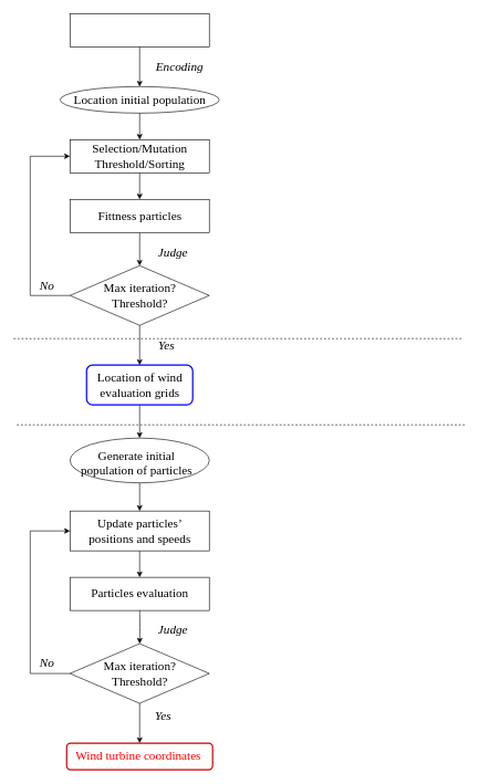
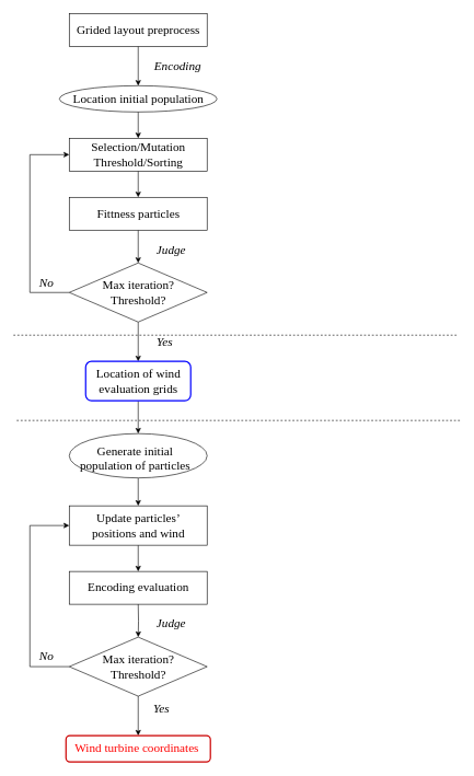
  <mxCell id="0" />
  <mxCell id="1" parent="0" />
  <mxCell id="2" style="edgeStyle=orthogonalEdgeStyle;rounded=0;orthogonalLoop=1;jettySize=auto;html=1;entryX=0.5;entryY=0;entryDx=0;entryDy=0;fontFamily=Times New Roman;" edge="1" parent="1" source="3" target="5"><mxGeometry relative="1" as="geometry" /></mxCell>
  <mxCell id="3" value="" style="rounded=0;whiteSpace=wrap;html=1;fontFamily=Times New Roman;" vertex="1" parent="1"><mxGeometry x="105" y="20" width="210" height="50" as="geometry" /></mxCell>
+ <mxCell id="4" value="&lt;p style=&quot;margin-top: 0pt ; margin-bottom: 0pt ; margin-left: 0in ; direction: ltr ; unicode-bidi: embed ; vertical-align: baseline ; word-break: normal&quot;&gt;&lt;span style=&quot;font-size: 14pt ; color: black&quot;&gt;Grided layout preprocess&lt;/span&gt;&lt;/p&gt;" style="text;html=1;resizable=0;autosize=1;align=center;verticalAlign=middle;points=[];fillColor=none;strokeColor=none;rounded=0;fontFamily=Times New Roman;" vertex="1" parent="1"><mxGeometry x="110" y="35" width="200" height="20" as="geometry" /></mxCell>
  <mxCell id="5" value="" style="ellipse;whiteSpace=wrap;html=1;fontFamily=Times New Roman;" vertex="1" parent="1"><mxGeometry x="90" y="130" width="240" height="40" as="geometry" /></mxCell>
  <mxCell id="6" style="edgeStyle=orthogonalEdgeStyle;rounded=0;orthogonalLoop=1;jettySize=auto;html=1;entryX=0.5;entryY=0;entryDx=0;entryDy=0;fontFamily=Times New Roman;exitX=0.5;exitY=1;exitDx=0;exitDy=0;" edge="1" parent="1" source="5" target="16"><mxGeometry relative="1" as="geometry"><mxPoint x="210" y="180" as="sourcePoint" /></mxGeometry></mxCell>
  <mxCell id="7" value="&lt;p style=&quot;margin-top: 0pt ; margin-bottom: 0pt ; margin-left: 0in ; direction: ltr ; unicode-bidi: embed ; vertical-align: baseline ; word-break: normal&quot;&gt;&lt;span style=&quot;font-size: 14pt ; color: black&quot;&gt;Location initial population&lt;/span&gt;&lt;/p&gt;" style="text;html=1;resizable=0;autosize=1;align=center;verticalAlign=middle;points=[];fillColor=none;strokeColor=none;rounded=0;fontFamily=Times New Roman;" vertex="1" parent="1"><mxGeometry x="100" y="140" width="220" height="20" as="geometry" /></mxCell>
  <mxCell id="8" style="edgeStyle=orthogonalEdgeStyle;rounded=0;orthogonalLoop=1;jettySize=auto;html=1;entryX=0.5;entryY=0;entryDx=0;entryDy=0;fontFamily=Times New Roman;" edge="1" parent="1" source="9" target="13"><mxGeometry relative="1" as="geometry" /></mxCell>
  <mxCell id="9" value="" style="rounded=0;whiteSpace=wrap;html=1;fontFamily=Times New Roman;" vertex="1" parent="1"><mxGeometry x="105" y="300" width="210" height="50" as="geometry" /></mxCell>
  <mxCell id="10" value="&lt;p style=&quot;margin-top: 0pt ; margin-bottom: 0pt ; margin-left: 0in ; direction: ltr ; unicode-bidi: embed ; vertical-align: baseline ; word-break: normal&quot;&gt;&lt;span style=&quot;font-size: 14pt ; color: black&quot;&gt;Fittness particles&lt;/span&gt;&lt;/p&gt;" style="text;html=1;resizable=0;autosize=1;align=center;verticalAlign=middle;points=[];fillColor=none;strokeColor=none;rounded=0;fontFamily=Times New Roman;" vertex="1" parent="1"><mxGeometry x="130" y="315" width="160" height="20" as="geometry" /></mxCell>
  <mxCell id="11" style="edgeStyle=orthogonalEdgeStyle;rounded=0;orthogonalLoop=1;jettySize=auto;html=1;entryX=0;entryY=0.5;entryDx=0;entryDy=0;fontFamily=Times New Roman;exitX=0;exitY=0.5;exitDx=0;exitDy=0;" edge="1" parent="1" source="13" target="16"><mxGeometry relative="1" as="geometry"><Array as="points"><mxPoint x="45" y="445" /><mxPoint x="45" y="235" /></Array></mxGeometry></mxCell>
  <mxCell id="12" style="edgeStyle=orthogonalEdgeStyle;rounded=0;orthogonalLoop=1;jettySize=auto;html=1;entryX=0.5;entryY=0;entryDx=0;entryDy=0;fontFamily=Times New Roman;" edge="1" parent="1" source="13" target="22"><mxGeometry relative="1" as="geometry" /></mxCell>
  <mxCell id="13" value="" style="rhombus;whiteSpace=wrap;html=1;fontFamily=Times New Roman;" vertex="1" parent="1"><mxGeometry x="105" y="400" width="210" height="90" as="geometry" /></mxCell>
  <mxCell id="14" value="&lt;p style=&quot;margin-top: 0pt ; margin-bottom: 0pt ; margin-left: 0in ; direction: ltr ; unicode-bidi: embed ; vertical-align: baseline ; word-break: normal&quot;&gt;&lt;span style=&quot;font-size: 14pt ; color: black&quot;&gt;Max iteration?&lt;/span&gt;&lt;/p&gt;&lt;p style=&quot;margin-top: 0pt ; margin-bottom: 0pt ; margin-left: 0in ; direction: ltr ; unicode-bidi: embed ; vertical-align: baseline ; word-break: normal&quot;&gt;&lt;span style=&quot;font-size: 14pt ; color: black&quot;&gt;Threshold?&lt;/span&gt;&lt;/p&gt;" style="text;html=1;resizable=0;autosize=1;align=center;verticalAlign=middle;points=[];fillColor=none;strokeColor=none;rounded=0;fontFamily=Times New Roman;" vertex="1" parent="1"><mxGeometry x="150" y="425" width="120" height="40" as="geometry" /></mxCell>
  <mxCell id="15" style="edgeStyle=orthogonalEdgeStyle;rounded=0;orthogonalLoop=1;jettySize=auto;html=1;entryX=0.5;entryY=0;entryDx=0;entryDy=0;fontFamily=Times New Roman;" edge="1" parent="1" source="16" target="9"><mxGeometry relative="1" as="geometry" /></mxCell>
  <mxCell id="16" value="" style="rounded=0;whiteSpace=wrap;html=1;fontFamily=Times New Roman;" vertex="1" parent="1"><mxGeometry x="105" y="210" width="210" height="50" as="geometry" /></mxCell>
  <mxCell id="17" value="&lt;p style=&quot;margin-top: 0pt ; margin-bottom: 0pt ; margin-left: 0in ; direction: ltr ; unicode-bidi: embed ; vertical-align: baseline ; word-break: normal&quot;&gt;&lt;span style=&quot;font-size: 14pt ; color: black&quot;&gt;Selection/Mutation&lt;/span&gt;&lt;/p&gt;&lt;p style=&quot;margin-top: 0pt ; margin-bottom: 0pt ; margin-left: 0in ; direction: ltr ; unicode-bidi: embed ; vertical-align: baseline ; word-break: normal&quot;&gt;&lt;span style=&quot;font-size: 14pt ; color: black&quot;&gt;Threshold/Sorting&lt;/span&gt;&lt;/p&gt;" style="text;html=1;resizable=0;autosize=1;align=center;verticalAlign=middle;points=[];fillColor=none;strokeColor=none;rounded=0;fontFamily=Times New Roman;" vertex="1" parent="1"><mxGeometry x="130" y="215" width="160" height="40" as="geometry" /></mxCell>
  <mxCell id="18" value="&lt;p style=&quot;margin-top: 0pt ; margin-bottom: 0pt ; margin-left: 0in ; text-align: left ; direction: ltr ; unicode-bidi: embed ; word-break: normal&quot;&gt;&lt;span style=&quot;font-size: 14pt&quot;&gt;&lt;i&gt;Encoding&lt;/i&gt;&lt;/span&gt;&lt;/p&gt;" style="text;html=1;resizable=0;autosize=1;align=center;verticalAlign=middle;points=[];fillColor=none;strokeColor=none;rounded=0;fontFamily=Times New Roman;" vertex="1" parent="1"><mxGeometry x="225" y="90" width="90" height="20" as="geometry" /></mxCell>
  <mxCell id="19" value="&lt;p style=&quot;margin-top: 0pt ; margin-bottom: 0pt ; margin-left: 0in ; text-align: left ; direction: ltr ; unicode-bidi: embed ; word-break: normal&quot;&gt;&lt;span style=&quot;font-size: 14pt&quot;&gt;&lt;i&gt;Judge&lt;/i&gt;&lt;/span&gt;&lt;/p&gt;" style="text;html=1;resizable=0;autosize=1;align=center;verticalAlign=middle;points=[];fillColor=none;strokeColor=none;rounded=0;fontFamily=Times New Roman;" vertex="1" parent="1"><mxGeometry x="230" y="370" width="60" height="20" as="geometry" /></mxCell>
  <mxCell id="20" value="&lt;p style=&quot;margin-top: 0pt ; margin-bottom: 0pt ; margin-left: 0in ; text-align: left ; direction: ltr ; unicode-bidi: embed ; word-break: normal&quot;&gt;&lt;span style=&quot;font-size: 14pt&quot;&gt;&lt;i&gt;No&lt;/i&gt;&lt;/span&gt;&lt;/p&gt;" style="text;html=1;resizable=0;autosize=1;align=center;verticalAlign=middle;points=[];fillColor=none;strokeColor=none;rounded=0;fontFamily=Times New Roman;" vertex="1" parent="1"><mxGeometry x="50" y="420" width="40" height="20" as="geometry" /></mxCell>
  <mxCell id="21" style="edgeStyle=orthogonalEdgeStyle;rounded=0;orthogonalLoop=1;jettySize=auto;html=1;entryX=0.5;entryY=0;entryDx=0;entryDy=0;fontFamily=Times New Roman;" edge="1" parent="1" source="22" target="26"><mxGeometry relative="1" as="geometry" /></mxCell>
  <mxCell id="22" value="" style="rounded=1;whiteSpace=wrap;html=1;fontFamily=Times New Roman;strokeWidth=2;strokeColor=#0000FF;" vertex="1" parent="1"><mxGeometry x="130" y="550" width="160" height="60" as="geometry" /></mxCell>
  <mxCell id="23" value="&lt;p style=&quot;margin-top: 0pt ; margin-bottom: 0pt ; margin-left: 0in ; direction: ltr ; unicode-bidi: embed ; vertical-align: baseline ; word-break: normal&quot;&gt;&lt;span style=&quot;font-size: 14pt ; color: black&quot;&gt;Location&lt;/span&gt;&lt;span style=&quot;font-size: 14pt ; color: black&quot;&gt; &lt;/span&gt;&lt;span style=&quot;font-size: 14pt ; color: black&quot;&gt;of&amp;nbsp;&lt;/span&gt;&lt;span style=&quot;font-size: 14pt ; color: black&quot;&gt;wind&lt;/span&gt;&lt;/p&gt;&lt;p style=&quot;margin-top: 0pt ; margin-bottom: 0pt ; margin-left: 0in ; direction: ltr ; unicode-bidi: embed ; vertical-align: baseline ; word-break: normal&quot;&gt;&lt;span style=&quot;font-size: 14pt ; color: black&quot;&gt;evaluation&amp;nbsp;&lt;/span&gt;&lt;span style=&quot;font-size: 14pt ; color: black&quot;&gt;grids&lt;/span&gt;&lt;br&gt;&lt;/p&gt;" style="text;html=1;resizable=0;autosize=1;align=center;verticalAlign=middle;points=[];fillColor=none;strokeColor=none;rounded=0;fontFamily=Times New Roman;" vertex="1" parent="1"><mxGeometry x="140" y="560" width="140" height="40" as="geometry" /></mxCell>
  <mxCell id="24" value="&lt;p style=&quot;margin-top: 0pt ; margin-bottom: 0pt ; margin-left: 0in ; text-align: left ; direction: ltr ; unicode-bidi: embed ; word-break: normal&quot;&gt;&lt;span style=&quot;font-size: 14pt&quot;&gt;&lt;i&gt;Yes&lt;/i&gt;&lt;/span&gt;&lt;/p&gt;" style="text;html=1;resizable=0;autosize=1;align=center;verticalAlign=middle;points=[];fillColor=none;strokeColor=none;rounded=0;fontFamily=Times New Roman;" vertex="1" parent="1"><mxGeometry x="230" y="510" width="40" height="20" as="geometry" /></mxCell>
  <mxCell id="25" style="edgeStyle=orthogonalEdgeStyle;rounded=0;orthogonalLoop=1;jettySize=auto;html=1;entryX=0.5;entryY=0;entryDx=0;entryDy=0;fontFamily=Times New Roman;" edge="1" parent="1" source="26" target="31"><mxGeometry relative="1" as="geometry" /></mxCell>
  <mxCell id="26" value="" style="ellipse;whiteSpace=wrap;html=1;fontFamily=Times New Roman;" vertex="1" parent="1"><mxGeometry x="105" y="660" width="210" height="67.5" as="geometry" /></mxCell>
  <mxCell id="27" value="&lt;p style=&quot;margin-top: 0pt ; margin-bottom: 0pt ; margin-left: 0in ; direction: ltr ; unicode-bidi: embed ; vertical-align: baseline ; word-break: normal&quot;&gt;&lt;span style=&quot;font-size: 14pt ; color: black&quot;&gt;Generate&amp;nbsp;&lt;/span&gt;&lt;span style=&quot;font-size: 14pt ; color: black&quot;&gt;initial&lt;br&gt;population of particles&lt;/span&gt;&lt;/p&gt;" style="text;html=1;resizable=0;autosize=1;align=center;verticalAlign=middle;points=[];fillColor=none;strokeColor=none;rounded=0;fontFamily=Times New Roman;" vertex="1" parent="1"><mxGeometry x="115" y="677.5" width="180" height="40" as="geometry" /></mxCell>
  <mxCell id="28" value="" style="rounded=0;whiteSpace=wrap;html=1;fontFamily=Times New Roman;" vertex="1" parent="1"><mxGeometry x="105" y="870" width="210" height="50" as="geometry" /></mxCell>
- <mxCell id="29" value="&lt;p style=&quot;margin-top: 0pt ; margin-bottom: 0pt ; margin-left: 0in ; direction: ltr ; unicode-bidi: embed ; vertical-align: baseline ; word-break: normal&quot;&gt;&lt;span style=&quot;font-size: 14pt ; color: black&quot;&gt;Particles&amp;nbsp;&lt;/span&gt;&lt;span style=&quot;font-size: 14pt ; color: black&quot;&gt;evaluation&lt;/span&gt;&lt;/p&gt;" style="text;html=1;resizable=0;autosize=1;align=center;verticalAlign=middle;points=[];fillColor=none;strokeColor=none;rounded=0;fontFamily=Times New Roman;" vertex="1" parent="1"><mxGeometry x="130" y="885" width="160" height="20" as="geometry" /></mxCell>
+ <mxCell id="29" value="&lt;p style=&quot;margin-top: 0pt ; margin-bottom: 0pt ; margin-left: 0in ; direction: ltr ; unicode-bidi: embed ; vertical-align: baseline ; word-break: normal&quot;&gt;&lt;span style=&quot;font-size: 14pt ; color: black&quot;&gt;Encoding&amp;nbsp;&lt;/span&gt;&lt;span style=&quot;font-size: 14pt ; color: black&quot;&gt;evaluation&lt;/span&gt;&lt;/p&gt;" style="text;html=1;resizable=0;autosize=1;align=center;verticalAlign=middle;points=[];fillColor=none;strokeColor=none;rounded=0;fontFamily=Times New Roman;" vertex="1" parent="1"><mxGeometry x="130" y="885" width="160" height="20" as="geometry" /></mxCell>
  <mxCell id="30" style="edgeStyle=orthogonalEdgeStyle;rounded=0;orthogonalLoop=1;jettySize=auto;html=1;entryX=0.5;entryY=0;entryDx=0;entryDy=0;fontFamily=Times New Roman;" edge="1" parent="1" source="31" target="28"><mxGeometry relative="1" as="geometry" /></mxCell>
  <mxCell id="31" value="" style="rounded=0;whiteSpace=wrap;html=1;fontFamily=Times New Roman;" vertex="1" parent="1"><mxGeometry x="105" y="770" width="210" height="60" as="geometry" /></mxCell>
- <mxCell id="32" value="&lt;p style=&quot;margin-top: 0pt ; margin-bottom: 0pt ; margin-left: 0in ; direction: ltr ; unicode-bidi: embed ; vertical-align: baseline ; word-break: normal&quot;&gt;&lt;span style=&quot;font-size: 14pt ; color: black&quot;&gt;Update&amp;nbsp;&lt;/span&gt;&lt;span style=&quot;font-size: 14pt ; color: black&quot;&gt;particles’&lt;/span&gt;&lt;/p&gt;&lt;p style=&quot;margin-top: 0pt ; margin-bottom: 0pt ; margin-left: 0in ; direction: ltr ; unicode-bidi: embed ; vertical-align: baseline ; word-break: normal&quot;&gt;&lt;span style=&quot;font-size: 14pt ; color: black&quot;&gt;positions&amp;nbsp;&lt;/span&gt;&lt;span style=&quot;font-size: 14pt ; color: black&quot;&gt;and&amp;nbsp;&lt;/span&gt;&lt;span style=&quot;font-size: 14pt ; color: black&quot;&gt;speeds&lt;/span&gt;&lt;/p&gt;" style="text;html=1;resizable=0;autosize=1;align=center;verticalAlign=middle;points=[];fillColor=none;strokeColor=none;rounded=0;fontFamily=Times New Roman;" vertex="1" parent="1"><mxGeometry x="125" y="780" width="170" height="40" as="geometry" /></mxCell>
+ <mxCell id="32" value="&lt;p style=&quot;margin-top: 0pt ; margin-bottom: 0pt ; margin-left: 0in ; direction: ltr ; unicode-bidi: embed ; vertical-align: baseline ; word-break: normal&quot;&gt;&lt;span style=&quot;font-size: 14pt ; color: black&quot;&gt;Update&amp;nbsp;&lt;/span&gt;&lt;span style=&quot;font-size: 14pt ; color: black&quot;&gt;particles’&lt;/span&gt;&lt;/p&gt;&lt;p style=&quot;margin-top: 0pt ; margin-bottom: 0pt ; margin-left: 0in ; direction: ltr ; unicode-bidi: embed ; vertical-align: baseline ; word-break: normal&quot;&gt;&lt;span style=&quot;font-size: 14pt ; color: black&quot;&gt;positions&amp;nbsp;&lt;/span&gt;&lt;span style=&quot;font-size: 14pt ; color: black&quot;&gt;and&amp;nbsp;&lt;/span&gt;&lt;span style=&quot;font-size: 14pt ; color: black&quot;&gt;wind&lt;/span&gt;&lt;/p&gt;" style="text;html=1;resizable=0;autosize=1;align=center;verticalAlign=middle;points=[];fillColor=none;strokeColor=none;rounded=0;fontFamily=Times New Roman;" vertex="1" parent="1"><mxGeometry x="125" y="780" width="170" height="40" as="geometry" /></mxCell>
  <mxCell id="33" style="edgeStyle=orthogonalEdgeStyle;rounded=0;orthogonalLoop=1;jettySize=auto;html=1;entryX=0.5;entryY=0;entryDx=0;entryDy=0;fontFamily=Times New Roman;" edge="1" parent="1" target="36"><mxGeometry relative="1" as="geometry"><mxPoint x="210" y="920" as="sourcePoint" /></mxGeometry></mxCell>
  <mxCell id="34" style="edgeStyle=orthogonalEdgeStyle;rounded=0;orthogonalLoop=1;jettySize=auto;html=1;entryX=0;entryY=0.5;entryDx=0;entryDy=0;fontFamily=Times New Roman;" edge="1" parent="1" source="36" target="31"><mxGeometry relative="1" as="geometry"><Array as="points"><mxPoint x="45" y="1015" /><mxPoint x="45" y="800" /></Array></mxGeometry></mxCell>
  <mxCell id="35" style="edgeStyle=orthogonalEdgeStyle;rounded=0;orthogonalLoop=1;jettySize=auto;html=1;entryX=0.5;entryY=0;entryDx=0;entryDy=0;fontFamily=Times New Roman;" edge="1" parent="1" source="36" target="41"><mxGeometry relative="1" as="geometry" /></mxCell>
  <mxCell id="36" value="" style="rhombus;whiteSpace=wrap;html=1;fontFamily=Times New Roman;" vertex="1" parent="1"><mxGeometry x="105" y="970" width="210" height="90" as="geometry" /></mxCell>
  <mxCell id="37" value="&lt;p style=&quot;margin-top: 0pt ; margin-bottom: 0pt ; margin-left: 0in ; direction: ltr ; unicode-bidi: embed ; vertical-align: baseline ; word-break: normal&quot;&gt;&lt;span style=&quot;font-size: 14pt ; color: black&quot;&gt;Max iteration?&lt;/span&gt;&lt;/p&gt;&lt;p style=&quot;margin-top: 0pt ; margin-bottom: 0pt ; margin-left: 0in ; direction: ltr ; unicode-bidi: embed ; vertical-align: baseline ; word-break: normal&quot;&gt;&lt;span style=&quot;font-size: 14pt ; color: black&quot;&gt;Threshold?&lt;/span&gt;&lt;/p&gt;" style="text;html=1;resizable=0;autosize=1;align=center;verticalAlign=middle;points=[];fillColor=none;strokeColor=none;rounded=0;fontFamily=Times New Roman;" vertex="1" parent="1"><mxGeometry x="150" y="995" width="120" height="40" as="geometry" /></mxCell>
  <mxCell id="38" value="&lt;p style=&quot;margin-top: 0pt ; margin-bottom: 0pt ; margin-left: 0in ; text-align: left ; direction: ltr ; unicode-bidi: embed ; word-break: normal&quot;&gt;&lt;span style=&quot;font-size: 14pt&quot;&gt;&lt;i&gt;Judge&lt;/i&gt;&lt;/span&gt;&lt;/p&gt;" style="text;html=1;resizable=0;autosize=1;align=center;verticalAlign=middle;points=[];fillColor=none;strokeColor=none;rounded=0;fontFamily=Times New Roman;" vertex="1" parent="1"><mxGeometry x="230" y="940" width="60" height="20" as="geometry" /></mxCell>
  <mxCell id="39" value="&lt;p style=&quot;margin-top: 0pt ; margin-bottom: 0pt ; margin-left: 0in ; text-align: left ; direction: ltr ; unicode-bidi: embed ; word-break: normal&quot;&gt;&lt;span style=&quot;font-size: 14pt&quot;&gt;&lt;i&gt;No&lt;/i&gt;&lt;/span&gt;&lt;/p&gt;" style="text;html=1;resizable=0;autosize=1;align=center;verticalAlign=middle;points=[];fillColor=none;strokeColor=none;rounded=0;fontFamily=Times New Roman;" vertex="1" parent="1"><mxGeometry x="50" y="990" width="40" height="20" as="geometry" /></mxCell>
  <mxCell id="40" value="&lt;p style=&quot;margin-top: 0pt ; margin-bottom: 0pt ; margin-left: 0in ; text-align: left ; direction: ltr ; unicode-bidi: embed ; word-break: normal&quot;&gt;&lt;span style=&quot;font-size: 14pt&quot;&gt;&lt;i&gt;Yes&lt;/i&gt;&lt;/span&gt;&lt;/p&gt;" style="text;html=1;resizable=0;autosize=1;align=center;verticalAlign=middle;points=[];fillColor=none;strokeColor=none;rounded=0;fontFamily=Times New Roman;" vertex="1" parent="1"><mxGeometry x="225" y="1070" width="40" height="20" as="geometry" /></mxCell>
  <mxCell id="41" value="" style="rounded=1;whiteSpace=wrap;html=1;fontFamily=Times New Roman;strokeColor=#CC0000;strokeWidth=2;" vertex="1" parent="1"><mxGeometry x="100" y="1120" width="220" height="40" as="geometry" /></mxCell>
  <mxCell id="42" value="&lt;p style=&quot;margin-top: 0pt ; margin-bottom: 0pt ; margin-left: 0in ; direction: ltr ; unicode-bidi: embed ; vertical-align: baseline ; word-break: normal&quot;&gt;&lt;span style=&quot;font-size: 14pt ; color: red&quot;&gt;Wind turbine &lt;/span&gt;&lt;span style=&quot;font-size: 14pt ; color: red&quot;&gt;coordinates&amp;nbsp;&lt;/span&gt;&lt;/p&gt;" style="text;html=1;resizable=0;autosize=1;align=center;verticalAlign=middle;points=[];fillColor=none;strokeColor=none;rounded=0;fontFamily=Times New Roman;" vertex="1" parent="1"><mxGeometry x="105" y="1130" width="210" height="20" as="geometry" /></mxCell>
  <mxCell id="43" value="" style="endArrow=none;dashed=1;html=1;fontFamily=Times New Roman;" edge="1" parent="1"><mxGeometry width="50" height="50" relative="1" as="geometry"><mxPoint x="20" y="510" as="sourcePoint" /><mxPoint x="695" y="510" as="targetPoint" /></mxGeometry></mxCell>
  <mxCell id="44" value="" style="endArrow=none;dashed=1;html=1;fontFamily=Times New Roman;" edge="1" parent="1"><mxGeometry width="50" height="50" relative="1" as="geometry"><mxPoint x="25" y="640" as="sourcePoint" /><mxPoint x="700" y="640" as="targetPoint" /></mxGeometry></mxCell>
